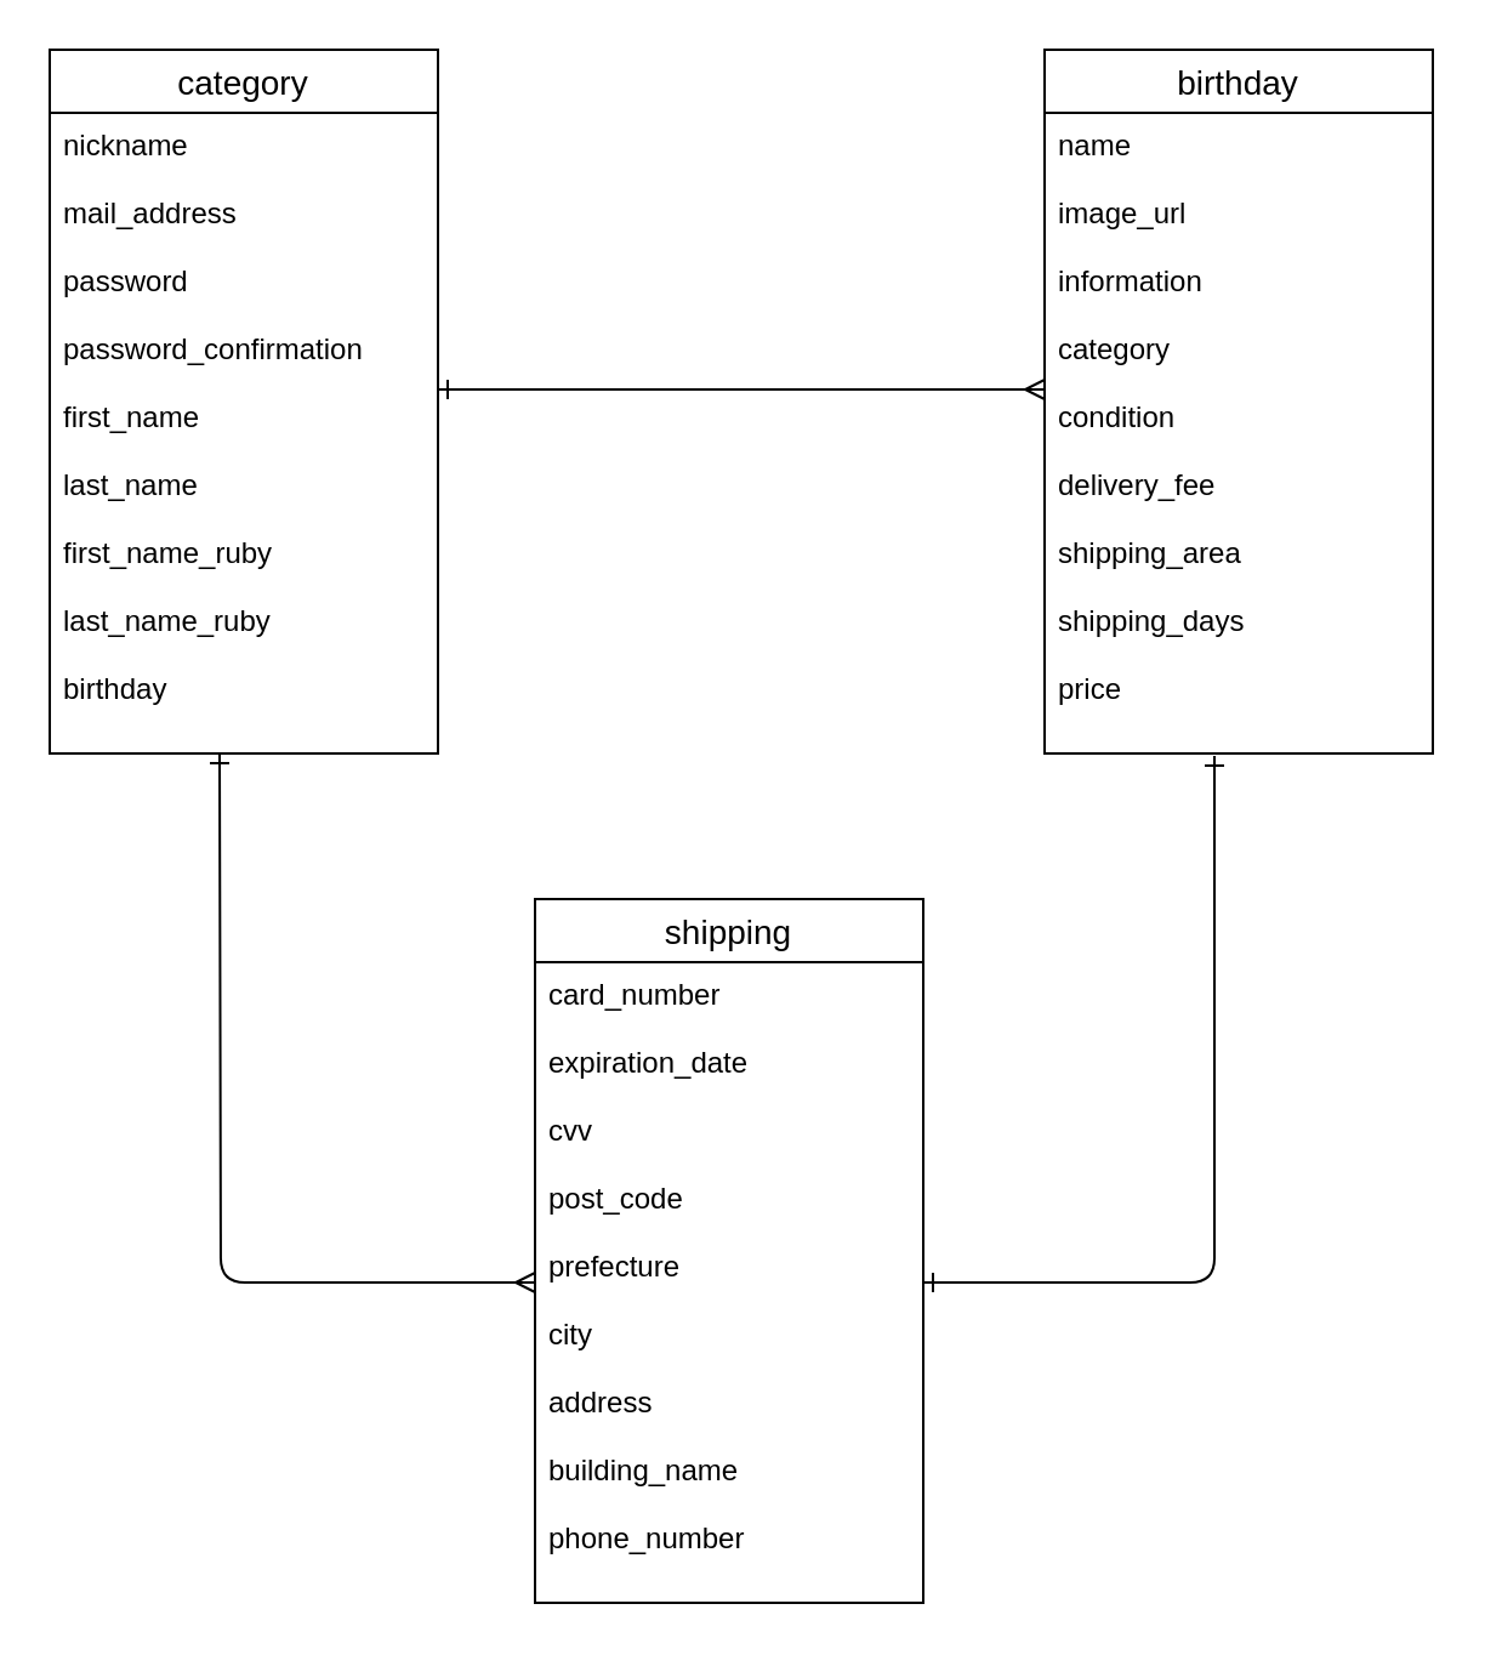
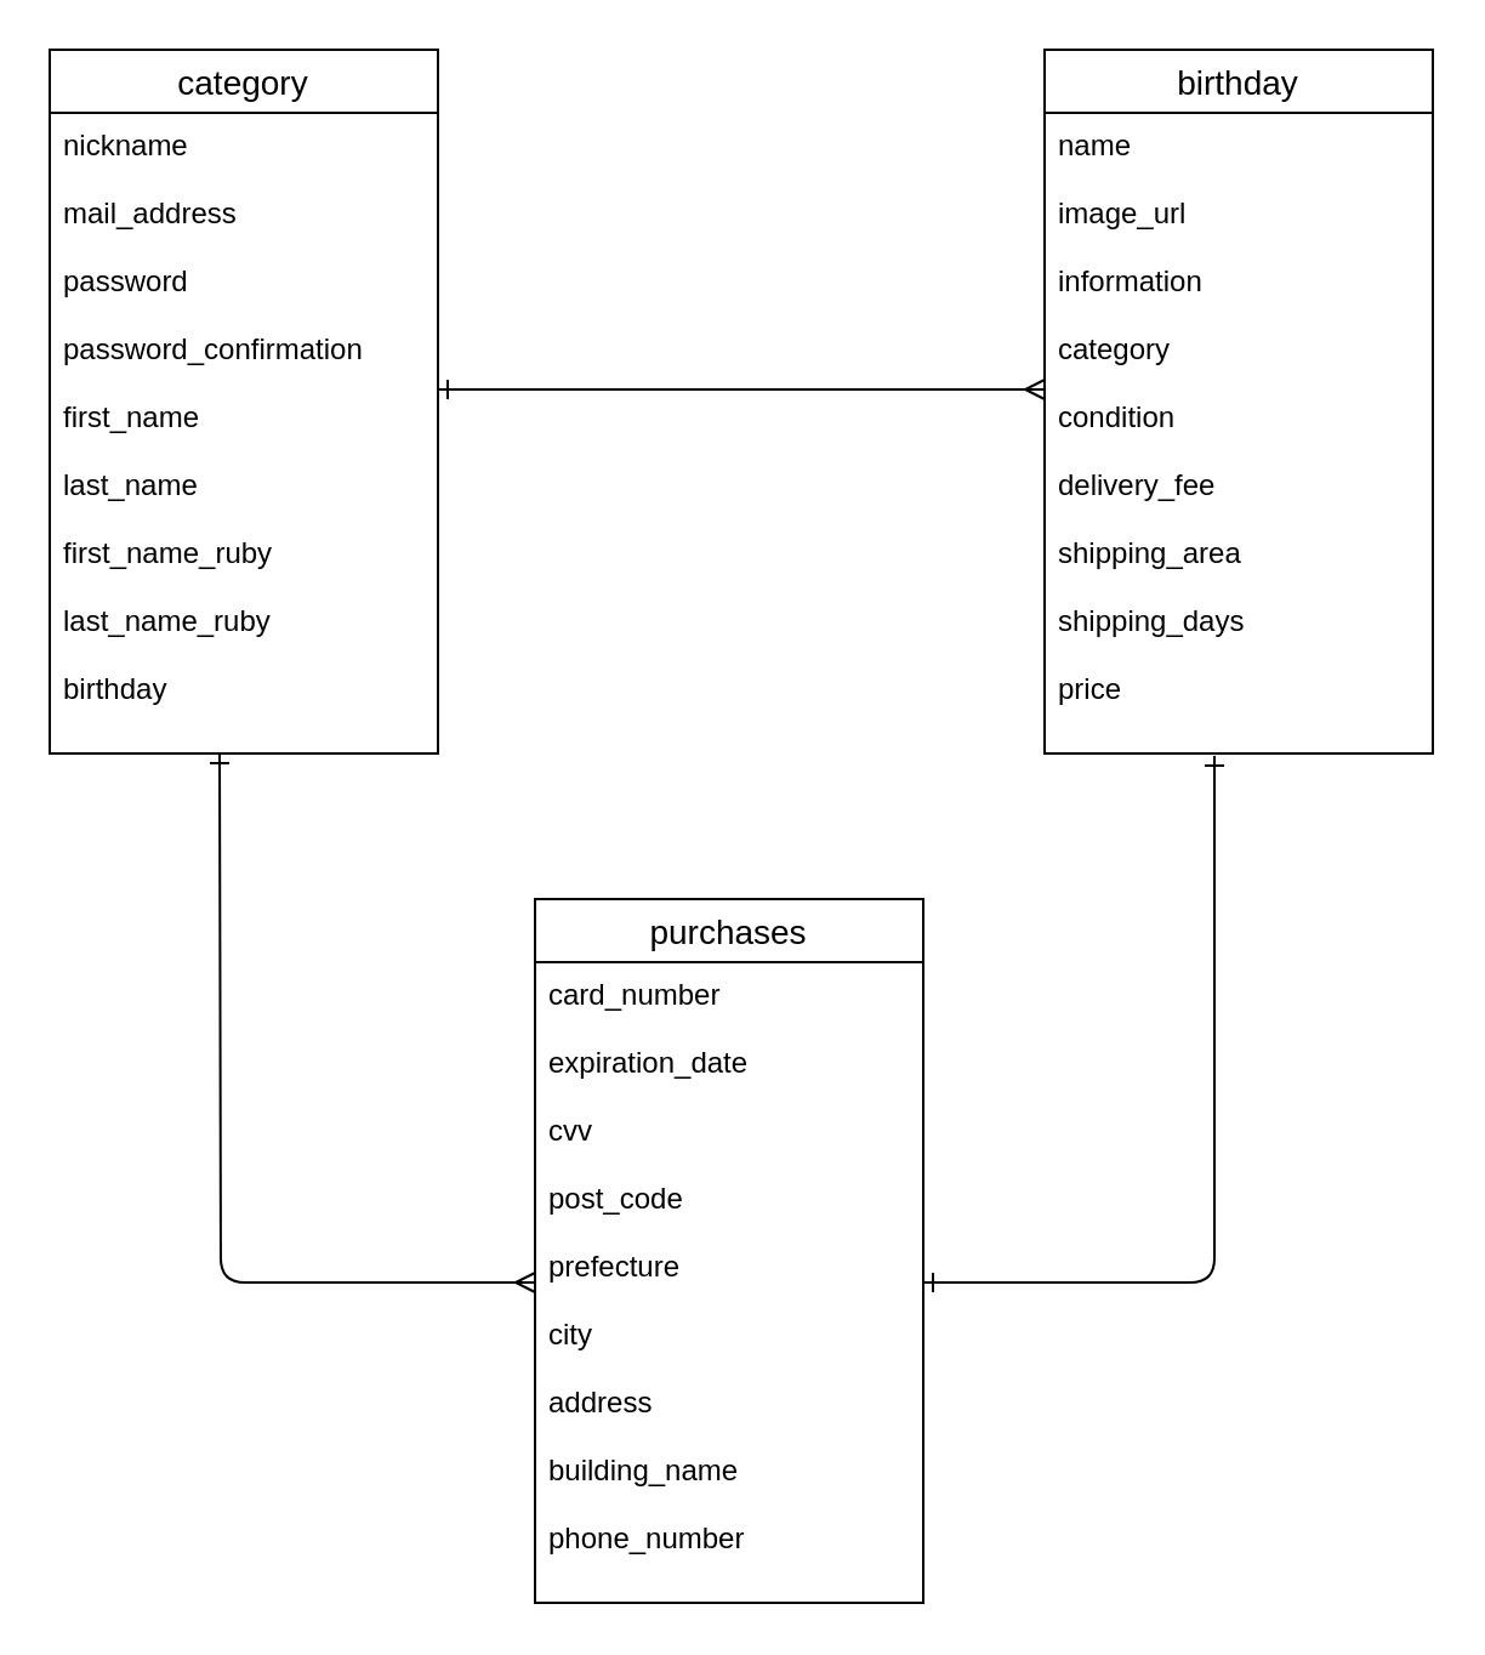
  <mxCell id="0" />
  <mxCell id="1" parent="0" />
  <mxCell id="2" value="category" style="swimlane;fontStyle=0;childLayout=stackLayout;horizontal=1;startSize=26;horizontalStack=0;resizeParent=1;resizeParentMax=0;resizeLast=0;collapsible=1;marginBottom=0;align=center;fontSize=14;rounded=0;sketch=0;" parent="1" vertex="1"><mxGeometry x="20" y="20" width="160" height="290" as="geometry" /></mxCell>
  <mxCell id="3" value="nickname&#10;&#10;mail_address&#10;&#10;password&#10;&#10;password_confirmation&#10;&#10;first_name&#10;&#10;last_name&#10;&#10;first_name_ruby&#10;&#10;last_name_ruby&#10;&#10;birthday&#10;&#10;" style="text;strokeColor=none;fillColor=none;spacingLeft=4;spacingRight=4;overflow=hidden;rotatable=0;points=[[0,0.5],[1,0.5]];portConstraint=eastwest;fontSize=12;" parent="2" vertex="1"><mxGeometry y="26" width="160" height="264" as="geometry" /></mxCell>
  <mxCell id="4" value="birthday" style="swimlane;fontStyle=0;childLayout=stackLayout;horizontal=1;startSize=26;horizontalStack=0;resizeParent=1;resizeParentMax=0;resizeLast=0;collapsible=1;marginBottom=0;align=center;fontSize=14;rounded=0;sketch=0;" parent="1" vertex="1"><mxGeometry x="430" y="20" width="160" height="290" as="geometry" /></mxCell>
  <mxCell id="5" value="name&#10;&#10;image_url&#10;&#10;information&#10;&#10;category&#10;&#10;condition&#10;&#10;delivery_fee&#10;&#10;shipping_area&#10;&#10;shipping_days&#10;&#10;price&#10;" style="text;strokeColor=none;fillColor=none;spacingLeft=4;spacingRight=4;overflow=hidden;rotatable=0;points=[[0,0.5],[1,0.5]];portConstraint=eastwest;fontSize=12;" parent="4" vertex="1"><mxGeometry y="26" width="160" height="264" as="geometry" /></mxCell>
- <mxCell id="6" value="shipping" style="swimlane;fontStyle=0;childLayout=stackLayout;horizontal=1;startSize=26;horizontalStack=0;resizeParent=1;resizeParentMax=0;resizeLast=0;collapsible=1;marginBottom=0;align=center;fontSize=14;rounded=0;sketch=0;" parent="1" vertex="1"><mxGeometry x="220" y="370" width="160" height="290" as="geometry" /></mxCell>
+ <mxCell id="6" value="purchases" style="swimlane;fontStyle=0;childLayout=stackLayout;horizontal=1;startSize=26;horizontalStack=0;resizeParent=1;resizeParentMax=0;resizeLast=0;collapsible=1;marginBottom=0;align=center;fontSize=14;rounded=0;sketch=0;" parent="1" vertex="1"><mxGeometry x="220" y="370" width="160" height="290" as="geometry" /></mxCell>
  <mxCell id="7" value="card_number&#10;&#10;expiration_date&#10;&#10;cvv&#10;&#10;post_code&#10;&#10;prefecture&#10;&#10;city&#10;&#10;address&#10;&#10;building_name&#10;&#10;phone_number" style="text;strokeColor=none;fillColor=none;spacingLeft=4;spacingRight=4;overflow=hidden;rotatable=0;points=[[0,0.5],[1,0.5]];portConstraint=eastwest;fontSize=12;" parent="6" vertex="1"><mxGeometry y="26" width="160" height="264" as="geometry" /></mxCell>
  <mxCell id="8" value="" style="edgeStyle=entityRelationEdgeStyle;fontSize=12;html=1;endArrow=ERmany;startArrow=ERone;startFill=0;jumpSize=6;" parent="1" edge="1"><mxGeometry width="100" height="100" relative="1" as="geometry"><mxPoint x="180" y="160" as="sourcePoint" /><mxPoint x="430" y="160" as="targetPoint" /></mxGeometry></mxCell>
  <mxCell id="9" value="" style="edgeStyle=orthogonalEdgeStyle;fontSize=12;html=1;endArrow=ERone;startArrow=ERone;startFill=0;jumpSize=6;exitX=1;exitY=0.5;exitDx=0;exitDy=0;endFill=0;" parent="1" source="7" edge="1"><mxGeometry width="100" height="100" relative="1" as="geometry"><mxPoint x="520" y="370" as="sourcePoint" /><mxPoint x="500" y="311" as="targetPoint" /><Array as="points"><mxPoint x="500" y="528" /><mxPoint x="500" y="311" /></Array></mxGeometry></mxCell>
  <mxCell id="10" value="" style="edgeStyle=orthogonalEdgeStyle;fontSize=12;html=1;endArrow=ERone;endFill=0;exitX=0;exitY=0.5;exitDx=0;exitDy=0;startArrow=ERmany;startFill=0;" parent="1" source="7" edge="1"><mxGeometry width="100" height="100" relative="1" as="geometry"><mxPoint x="-10" y="410" as="sourcePoint" /><mxPoint x="90" y="310" as="targetPoint" /></mxGeometry></mxCell>
